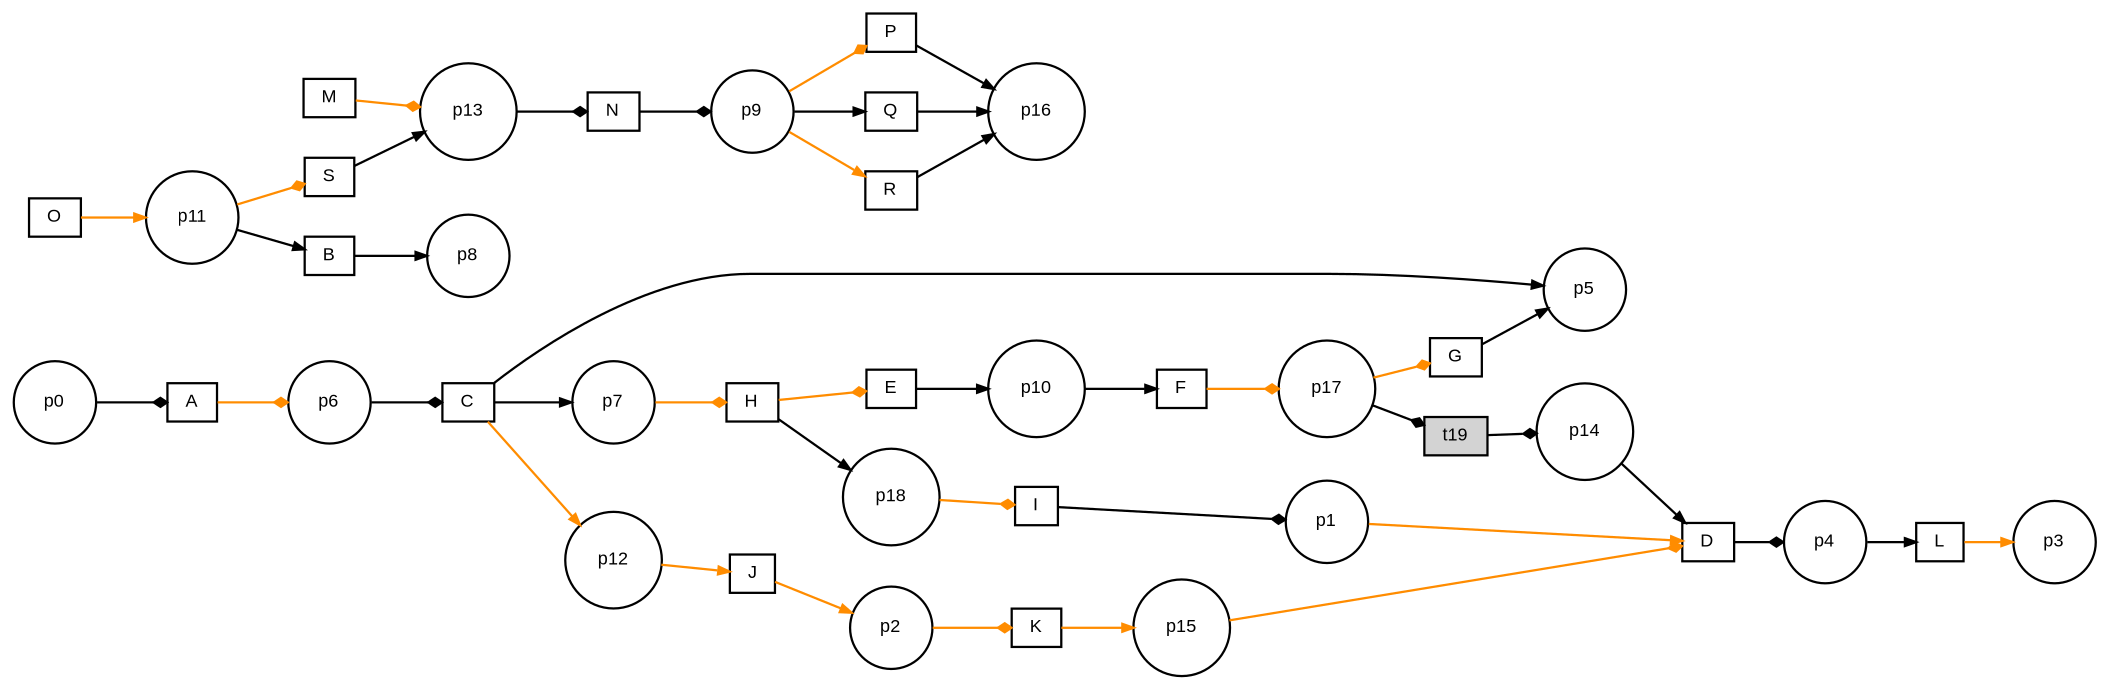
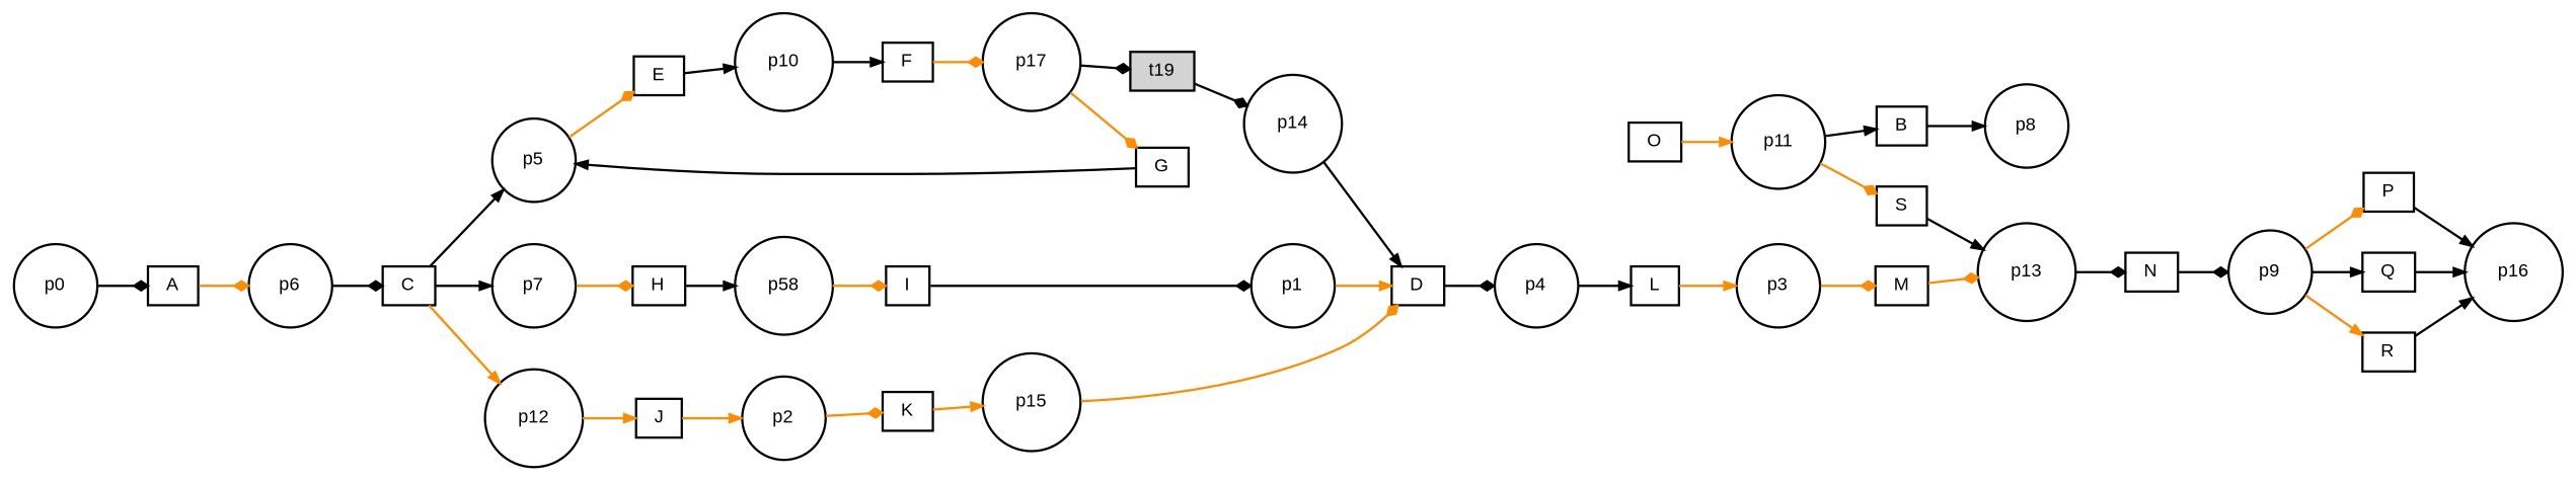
  digraph {
    fontname=Arial
    fontsize=8
    rankdir=LR
    ranksep=.3
    remincross=true
    node [fontname=Arial fontsize=8 shape=box]
    edge [arrowhead=normal arrowsize=0.5 color=black]
    n1 [height=.2 label="A\n" width=.2]
    p6 [height=.2 shape=circle width=.2]
    n3 [height=.2 label="C\n" width=.2]
    n4 [height=.2 label="B\n" width=.2]
    p8 [height=.2 shape=circle width=.2]
    p5 [height=.2 shape=circle width=.2]
    p7 [height=.2 shape=circle width=.2]
    p12 [height=.2 shape=circle width=.2]
    n9 [height=.2 label="E\n" width=.2]
    n10 [height=.2 label="H\n" width=.2]
    n11 [height=.2 label="J\n" width=.2]
    n12 [height=.2 label="D\n" width=.2]
    p4 [height=.2 shape=circle width=.2]
    n14 [height=.2 label="L\n" width=.2]
    p10 [height=.2 shape=circle width=.2]
    n16 [height=.2 label="F\n" width=.2]
    p17 [height=.2 shape=circle width=.2]
    n18 [height=.2 label="G\n" width=.2]
    t19 [height=.2 style=filled width=.2]
-   p18 [height=.2 shape=circle width=.2]
+   p18 [height=.2 shape=circle width=.2 label=p58]
    n21 [height=.2 label="I\n" width=.2]
    p1 [height=.2 shape=circle width=.2]
    p2 [height=.2 shape=circle width=.2]
    n24 [height=.2 label="K\n" width=.2]
    p15 [height=.2 shape=circle width=.2]
    p3 [height=.2 shape=circle width=.2]
    n27 [height=.2 label="M\n" width=.2]
    p13 [height=.2 shape=circle width=.2]
    n29 [height=.2 label="N\n" width=.2]
    p9 [height=.2 shape=circle width=.2]
    n31 [height=.2 label="P\n" width=.2]
    n32 [height=.2 label="Q\n" width=.2]
    n33 [height=.2 label="R\n" width=.2]
    n34 [height=.2 label="O\n" width=.2]
    p11 [height=.2 shape=circle width=.2]
    n36 [height=.2 label="S\n" width=.2]
    p16 [height=.2 shape=circle width=.2]
    p14 [height=.2 shape=circle width=.2]
    p0 [height=.2 shape=circle width=.2]
    n1 -> p6 [arrowhead=diamond color=darkorange]
    p6 -> n3 [arrowhead=diamond]
    n3 -> p5
    n3 -> p7
    n3 -> p12 [color=darkorange]
    n4 -> p8
-   n10 -> n9 [arrowhead=diamond color=darkorange]
+   p5 -> n9 [arrowhead=diamond color=darkorange]
    p7 -> n10 [arrowhead=diamond color=darkorange]
    p12 -> n11 [color=darkorange]
    n9 -> p10
    n10 -> p18
    n11 -> p2 [color=darkorange]
    n12 -> p4 [arrowhead=diamond]
    p4 -> n14
    n14 -> p3 [color=darkorange]
    p10 -> n16
    n16 -> p17 [arrowhead=diamond color=darkorange]
    p17 -> n18 [arrowhead=diamond color=darkorange]
    p17 -> t19 [arrowhead=diamond]
    n18 -> p5
    t19 -> p14 [arrowhead=diamond]
    p18 -> n21 [arrowhead=diamond color=darkorange]
    n21 -> p1 [arrowhead=diamond]
    p1 -> n12 [color=darkorange]
    p2 -> n24 [arrowhead=diamond color=darkorange]
    n24 -> p15 [color=darkorange]
    p15 -> n12 [arrowhead=diamond color=darkorange]
+   p3 -> n27 [arrowhead=diamond color=darkorange]
    n27 -> p13 [arrowhead=diamond color=darkorange]
    p13 -> n29 [arrowhead=diamond]
    n29 -> p9 [arrowhead=diamond]
    p9 -> n31 [arrowhead=diamond color=darkorange]
    p9 -> n32
    p9 -> n33 [color=darkorange]
    n31 -> p16
    n32 -> p16
    n33 -> p16
    n34 -> p11 [color=darkorange]
    p11 -> n4
    p11 -> n36 [arrowhead=diamond color=darkorange]
    n36 -> p13
    p14 -> n12
    p0 -> n1 [arrowhead=diamond]
  }
